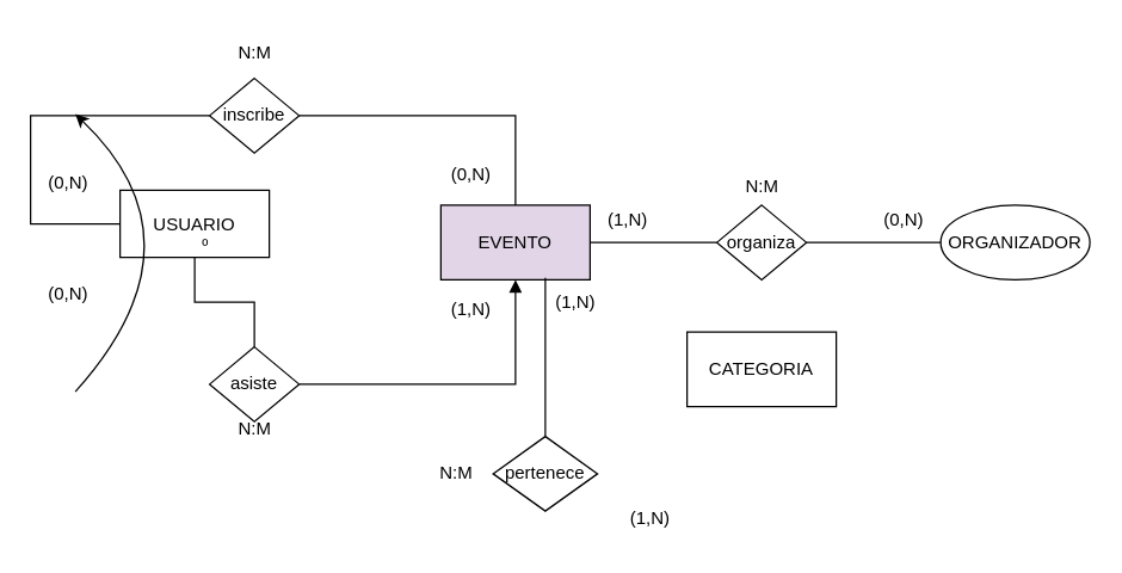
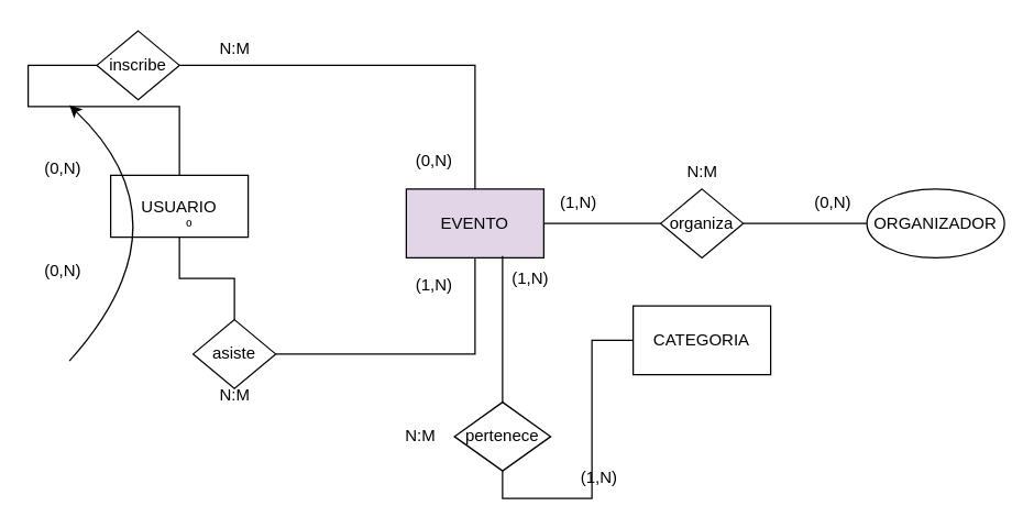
  <mxCell id="0" />
  <mxCell id="1" parent="0" />
  <mxCell id="2" style="edgeStyle=orthogonalEdgeStyle;rounded=0;orthogonalLoop=1;jettySize=auto;html=1;entryX=0;entryY=0.5;entryDx=0;entryDy=0;endArrow=none;startFill=0;" edge="1" parent="1" source="3" target="7"><mxGeometry relative="1" as="geometry"><mxPoint x="20" y="72" as="targetPoint" /><Array as="points"><mxPoint x="20" y="77" /></Array></mxGeometry></mxCell>
  <mxCell id="3" value="USUARIO" style="html=1;dashed=0;whiteSpace=wrap;" vertex="1" parent="1"><mxGeometry x="80" y="127" width="100" height="45" as="geometry" /></mxCell>
  <mxCell id="4" value="EVENTO" style="html=1;dashed=0;whiteSpace=wrap;fillColor=#e1d5e7;" vertex="1" parent="1"><mxGeometry x="295" y="137" width="100" height="50" as="geometry" /></mxCell>
  <mxCell id="5" value="ORGANIZADOR" style="ellipse;html=1;dashed=0;whiteSpace=wrap;" vertex="1" parent="1"><mxGeometry x="630" y="137" width="100" height="50" as="geometry" /></mxCell>
  <mxCell id="6" style="edgeStyle=orthogonalEdgeStyle;rounded=0;orthogonalLoop=1;jettySize=auto;html=1;entryX=0.5;entryY=0;entryDx=0;entryDy=0;endArrow=none;startFill=0;" edge="1" parent="1" source="7" target="4"><mxGeometry relative="1" as="geometry"><mxPoint x="350" y="77" as="targetPoint" /></mxGeometry></mxCell>
- <mxCell id="7" value="inscribe" style="shape=rhombus;html=1;dashed=0;whiteSpace=wrap;perimeter=rhombusPerimeter;" vertex="1" parent="1"><mxGeometry x="140" y="52" width="60" height="50" as="geometry" /></mxCell>
+ <mxCell id="7" value="inscribe" style="shape=rhombus;html=1;dashed=0;whiteSpace=wrap;perimeter=rhombusPerimeter;" vertex="1" parent="1"><mxGeometry x="70" y="22" width="60" height="50" as="geometry" /></mxCell>
  <mxCell id="8" style="edgeStyle=orthogonalEdgeStyle;rounded=0;orthogonalLoop=1;jettySize=auto;html=1;entryX=1;entryY=0.5;entryDx=0;entryDy=0;endArrow=none;startFill=0;" edge="1" parent="1" source="10" target="4"><mxGeometry relative="1" as="geometry" /></mxCell>
  <mxCell id="9" style="edgeStyle=orthogonalEdgeStyle;rounded=0;orthogonalLoop=1;jettySize=auto;html=1;entryX=0;entryY=0.5;entryDx=0;entryDy=0;endArrow=none;startFill=0;" edge="1" parent="1" source="10" target="5"><mxGeometry relative="1" as="geometry" /></mxCell>
  <mxCell id="10" value="organiza" style="shape=rhombus;html=1;dashed=0;whiteSpace=wrap;perimeter=rhombusPerimeter;" vertex="1" parent="1"><mxGeometry x="480" y="137" width="60" height="50" as="geometry" /></mxCell>
- <mxCell id="11" style="edgeStyle=orthogonalEdgeStyle;rounded=0;orthogonalLoop=1;jettySize=auto;html=1;entryX=0.5;entryY=1;entryDx=0;entryDy=0;endArrow=block;startFill=0;" edge="1" parent="1" source="13" target="4"><mxGeometry relative="1" as="geometry" /></mxCell>
+ <mxCell id="11" style="edgeStyle=orthogonalEdgeStyle;rounded=0;orthogonalLoop=1;jettySize=auto;html=1;entryX=0.5;entryY=1;entryDx=0;entryDy=0;endArrow=none;startFill=0;" edge="1" parent="1" source="13" target="4"><mxGeometry relative="1" as="geometry" /></mxCell>
  <mxCell id="12" style="edgeStyle=orthogonalEdgeStyle;rounded=0;orthogonalLoop=1;jettySize=auto;html=1;entryX=0.5;entryY=1;entryDx=0;entryDy=0;endArrow=none;startFill=0;" edge="1" parent="1" source="13" target="3"><mxGeometry relative="1" as="geometry" /></mxCell>
  <mxCell id="13" value="asiste" style="shape=rhombus;html=1;dashed=0;whiteSpace=wrap;perimeter=rhombusPerimeter;" vertex="1" parent="1"><mxGeometry x="140" y="232" width="60" height="50" as="geometry" /></mxCell>
  <mxCell id="14" value="(0,N)" style="text;html=1;align=center;verticalAlign=middle;resizable=0;points=[];autosize=1;strokeColor=none;fillColor=none;" vertex="1" parent="1"><mxGeometry x="290" y="102" width="50" height="30" as="geometry" /></mxCell>
  <mxCell id="15" value="(1,N)" style="text;html=1;align=center;verticalAlign=middle;resizable=0;points=[];autosize=1;strokeColor=none;fillColor=none;" vertex="1" parent="1"><mxGeometry x="290" y="192" width="50" height="30" as="geometry" /></mxCell>
  <mxCell id="16" value="N:M" style="text;html=1;align=center;verticalAlign=middle;resizable=0;points=[];autosize=1;strokeColor=none;fillColor=none;" vertex="1" parent="1"><mxGeometry x="145" y="20" width="50" height="30" as="geometry" /></mxCell>
  <mxCell id="17" value="N:M" style="text;html=1;align=center;verticalAlign=middle;resizable=0;points=[];autosize=1;strokeColor=none;fillColor=none;" vertex="1" parent="1"><mxGeometry x="145" y="272" width="50" height="30" as="geometry" /></mxCell>
  <mxCell id="18" value="(0,N)" style="text;html=1;align=center;verticalAlign=middle;resizable=0;points=[];autosize=1;strokeColor=none;fillColor=none;" vertex="1" parent="1"><mxGeometry x="20" y="107" width="50" height="30" as="geometry" /></mxCell>
  <mxCell id="19" value="(0,N)" style="text;html=1;align=center;verticalAlign=middle;resizable=0;points=[];autosize=1;strokeColor=none;fillColor=none;" vertex="1" parent="1"><mxGeometry x="20" y="182" width="50" height="30" as="geometry" /></mxCell>
  <mxCell id="20" value="(1,N)" style="text;html=1;align=center;verticalAlign=middle;resizable=0;points=[];autosize=1;strokeColor=none;fillColor=none;" vertex="1" parent="1"><mxGeometry x="395" y="132" width="50" height="30" as="geometry" /></mxCell>
  <mxCell id="21" value="(0,N)" style="text;html=1;align=center;verticalAlign=middle;resizable=0;points=[];autosize=1;strokeColor=none;fillColor=none;" vertex="1" parent="1"><mxGeometry x="580" y="132" width="50" height="30" as="geometry" /></mxCell>
  <mxCell id="22" value="N:M" style="text;html=1;align=center;verticalAlign=middle;resizable=0;points=[];autosize=1;strokeColor=none;fillColor=none;" vertex="1" parent="1"><mxGeometry x="485" y="110" width="50" height="30" as="geometry" /></mxCell>
  <mxCell id="23" value="º" style="endArrow=classic;html=1;rounded=0;curved=1;" edge="1" parent="1"><mxGeometry width="50" height="50" relative="1" as="geometry"><mxPoint x="50" y="262" as="sourcePoint" /><mxPoint x="50" y="76" as="targetPoint" /><Array as="points"><mxPoint x="140" y="162" /></Array></mxGeometry></mxCell>
+ <mxCell id="24" style="edgeStyle=orthogonalEdgeStyle;rounded=0;orthogonalLoop=1;jettySize=auto;html=1;entryX=0.5;entryY=1;entryDx=0;entryDy=0;endArrow=none;startFill=0;" edge="1" parent="1" source="25" target="26"><mxGeometry relative="1" as="geometry" /></mxCell>
  <mxCell id="25" value="CATEGORIA" style="html=1;dashed=0;whiteSpace=wrap;" vertex="1" parent="1"><mxGeometry x="460" y="222" width="100" height="50" as="geometry" /></mxCell>
  <mxCell id="26" value="pertenece" style="shape=rhombus;html=1;dashed=0;whiteSpace=wrap;perimeter=rhombusPerimeter;" vertex="1" parent="1"><mxGeometry x="330" y="292" width="70" height="50" as="geometry" /></mxCell>
  <mxCell id="27" style="edgeStyle=orthogonalEdgeStyle;rounded=0;orthogonalLoop=1;jettySize=auto;html=1;entryX=0.7;entryY=0.975;entryDx=0;entryDy=0;entryPerimeter=0;endArrow=none;startFill=0;" edge="1" parent="1" source="26" target="4"><mxGeometry relative="1" as="geometry" /></mxCell>
  <mxCell id="28" value="(1,N)" style="text;html=1;align=center;verticalAlign=middle;resizable=0;points=[];autosize=1;strokeColor=none;fillColor=none;" vertex="1" parent="1"><mxGeometry x="410" y="332" width="50" height="30" as="geometry" /></mxCell>
  <mxCell id="29" value="(1,N)" style="text;html=1;align=center;verticalAlign=middle;resizable=0;points=[];autosize=1;strokeColor=none;fillColor=none;" vertex="1" parent="1"><mxGeometry x="360" y="187" width="50" height="30" as="geometry" /></mxCell>
  <mxCell id="30" value="N:M" style="text;html=1;align=center;verticalAlign=middle;resizable=0;points=[];autosize=1;strokeColor=none;fillColor=none;" vertex="1" parent="1"><mxGeometry x="280" y="302" width="50" height="30" as="geometry" /></mxCell>
